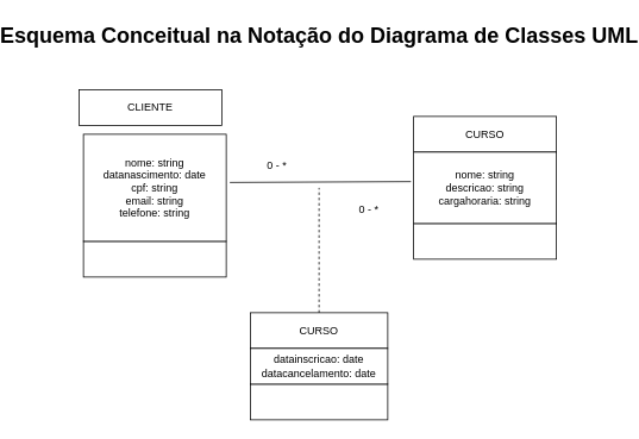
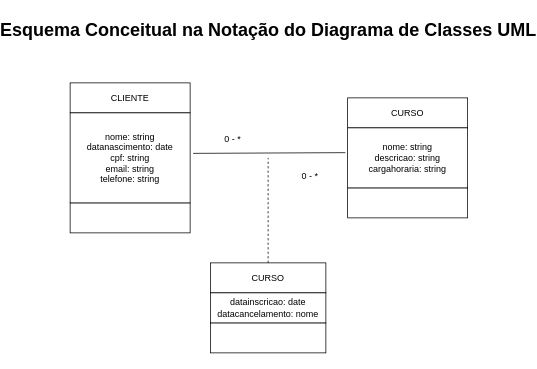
  <mxCell id="0" />
  <mxCell id="1" parent="0" />
- <mxCell id="2" value="CLIENTE" style="rounded=0;whiteSpace=wrap;html=1;" vertex="1" parent="1"><mxGeometry x="15" y="100" width="160" height="40" as="geometry" /></mxCell>
+ <mxCell id="2" value="CLIENTE" style="rounded=0;whiteSpace=wrap;html=1;" vertex="1" parent="1"><mxGeometry x="20" y="110" width="160" height="40" as="geometry" /></mxCell>
  <mxCell id="3" value="" style="rounded=0;whiteSpace=wrap;html=1;" vertex="1" parent="1"><mxGeometry x="20" y="270" width="160" height="40" as="geometry" /></mxCell>
  <mxCell id="4" value="nome: string&lt;br&gt;datanascimento: date&lt;br&gt;cpf: string&lt;br&gt;email: string&lt;br&gt;telefone: string" style="rounded=0;whiteSpace=wrap;html=1;" vertex="1" parent="1"><mxGeometry x="20" y="150" width="160" height="120" as="geometry" /></mxCell>
  <mxCell id="5" value="CURSO" style="rounded=0;whiteSpace=wrap;html=1;" vertex="1" parent="1"><mxGeometry x="390" y="130" width="160" height="40" as="geometry" /></mxCell>
  <mxCell id="6" value="" style="rounded=0;whiteSpace=wrap;html=1;" vertex="1" parent="1"><mxGeometry x="390" y="250" width="160" height="40" as="geometry" /></mxCell>
  <mxCell id="7" value="nome: string&lt;br&gt;descricao: string&lt;br&gt;cargahoraria: string" style="rounded=0;whiteSpace=wrap;html=1;" vertex="1" parent="1"><mxGeometry x="390" y="170" width="160" height="80" as="geometry" /></mxCell>
  <mxCell id="8" value="CURSO" style="rounded=0;whiteSpace=wrap;html=1;" vertex="1" parent="1"><mxGeometry x="207" y="350" width="154" height="40" as="geometry" /></mxCell>
  <mxCell id="9" value="" style="rounded=0;whiteSpace=wrap;html=1;" vertex="1" parent="1"><mxGeometry x="207" y="430" width="154" height="40" as="geometry" /></mxCell>
- <mxCell id="10" value="datainscricao: date&lt;br&gt;datacancelamento: date" style="rounded=0;whiteSpace=wrap;html=1;" vertex="1" parent="1"><mxGeometry x="207" y="390" width="154" height="40" as="geometry" /></mxCell>
+ <mxCell id="10" value="datainscricao: date&lt;br&gt;datacancelamento: nome" style="rounded=0;whiteSpace=wrap;html=1;" vertex="1" parent="1"><mxGeometry x="207" y="390" width="154" height="40" as="geometry" /></mxCell>
  <mxCell id="11" value="" style="endArrow=none;html=1;exitX=1.025;exitY=0.45;exitDx=0;exitDy=0;exitPerimeter=0;entryX=-0.019;entryY=0.413;entryDx=0;entryDy=0;entryPerimeter=0;" edge="1" parent="1" source="4" target="7"><mxGeometry width="50" height="50" relative="1" as="geometry"><mxPoint x="270" y="235" as="sourcePoint" /><mxPoint x="320" y="185" as="targetPoint" /></mxGeometry></mxCell>
  <mxCell id="12" value="" style="endArrow=none;dashed=1;html=1;exitX=0.5;exitY=0;exitDx=0;exitDy=0;" edge="1" parent="1" source="8"><mxGeometry width="50" height="50" relative="1" as="geometry"><mxPoint x="270" y="290" as="sourcePoint" /><mxPoint x="284" y="210" as="targetPoint" /></mxGeometry></mxCell>
  <mxCell id="13" value="0 - *" style="text;html=1;strokeColor=none;fillColor=none;align=center;verticalAlign=middle;whiteSpace=wrap;rounded=0;" vertex="1" parent="1"><mxGeometry x="207" y="170" width="60" height="30" as="geometry" /></mxCell>
  <mxCell id="14" value="0 - *" style="text;html=1;strokeColor=none;fillColor=none;align=center;verticalAlign=middle;whiteSpace=wrap;rounded=0;" vertex="1" parent="1"><mxGeometry x="310" y="220" width="60" height="30" as="geometry" /></mxCell>
  <mxCell id="15" value="Esquema Conceitual na Notação do Diagrama de Classes UML" style="text;strokeColor=none;fillColor=none;html=1;fontSize=24;fontStyle=1;verticalAlign=middle;align=center;" vertex="1" parent="1"><mxGeometry x="234" y="20" width="100" height="40" as="geometry" /></mxCell>
